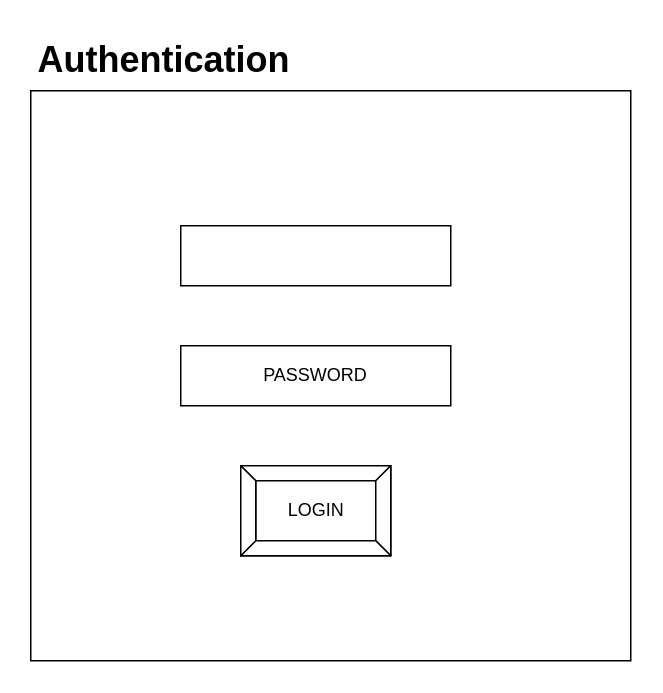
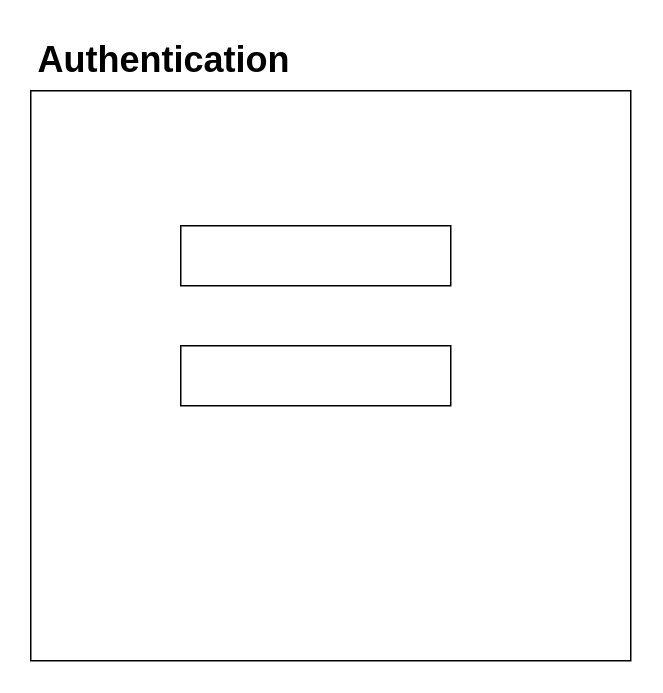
  <mxCell id="0" />
  <mxCell id="1" parent="0" />
  <mxCell id="2" value="" style="rounded=0;whiteSpace=wrap;html=1;" vertex="1" parent="1"><mxGeometry x="20" y="60" width="400" height="380" as="geometry" /></mxCell>
  <mxCell id="3" value="" style="verticalLabelPosition=bottom;verticalAlign=top;html=1;shape=mxgraph.basic.rect;fillColor2=none;strokeWidth=1;size=20;indent=5;" vertex="1" parent="1"><mxGeometry x="120" y="150" width="180" height="40" as="geometry" /></mxCell>
  <mxCell id="4" value="" style="verticalLabelPosition=bottom;verticalAlign=top;html=1;shape=mxgraph.basic.rect;fillColor2=none;strokeWidth=1;size=20;indent=5;" vertex="1" parent="1"><mxGeometry x="120" y="230" width="180" height="40" as="geometry" /></mxCell>
- <mxCell id="5" value="PASSWORD" style="text;html=1;strokeColor=none;fillColor=none;align=center;verticalAlign=middle;whiteSpace=wrap;rounded=0;" vertex="1" parent="1"><mxGeometry x="120" y="240" width="180" height="20" as="geometry" /></mxCell>
- <mxCell id="6" value="LOGIN" style="labelPosition=center;verticalLabelPosition=middle;align=center;html=1;shape=mxgraph.basic.button;dx=10;" vertex="1" parent="1"><mxGeometry x="160" y="310" width="100" height="60" as="geometry" /></mxCell>
  <mxCell id="7" value="&lt;h1&gt;Authentication&lt;/h1&gt;" style="text;html=1;strokeColor=none;fillColor=none;spacing=5;spacingTop=-20;whiteSpace=wrap;overflow=hidden;rounded=0;" vertex="1" parent="1"><mxGeometry x="20" y="20" width="190" height="120" as="geometry" /></mxCell>
